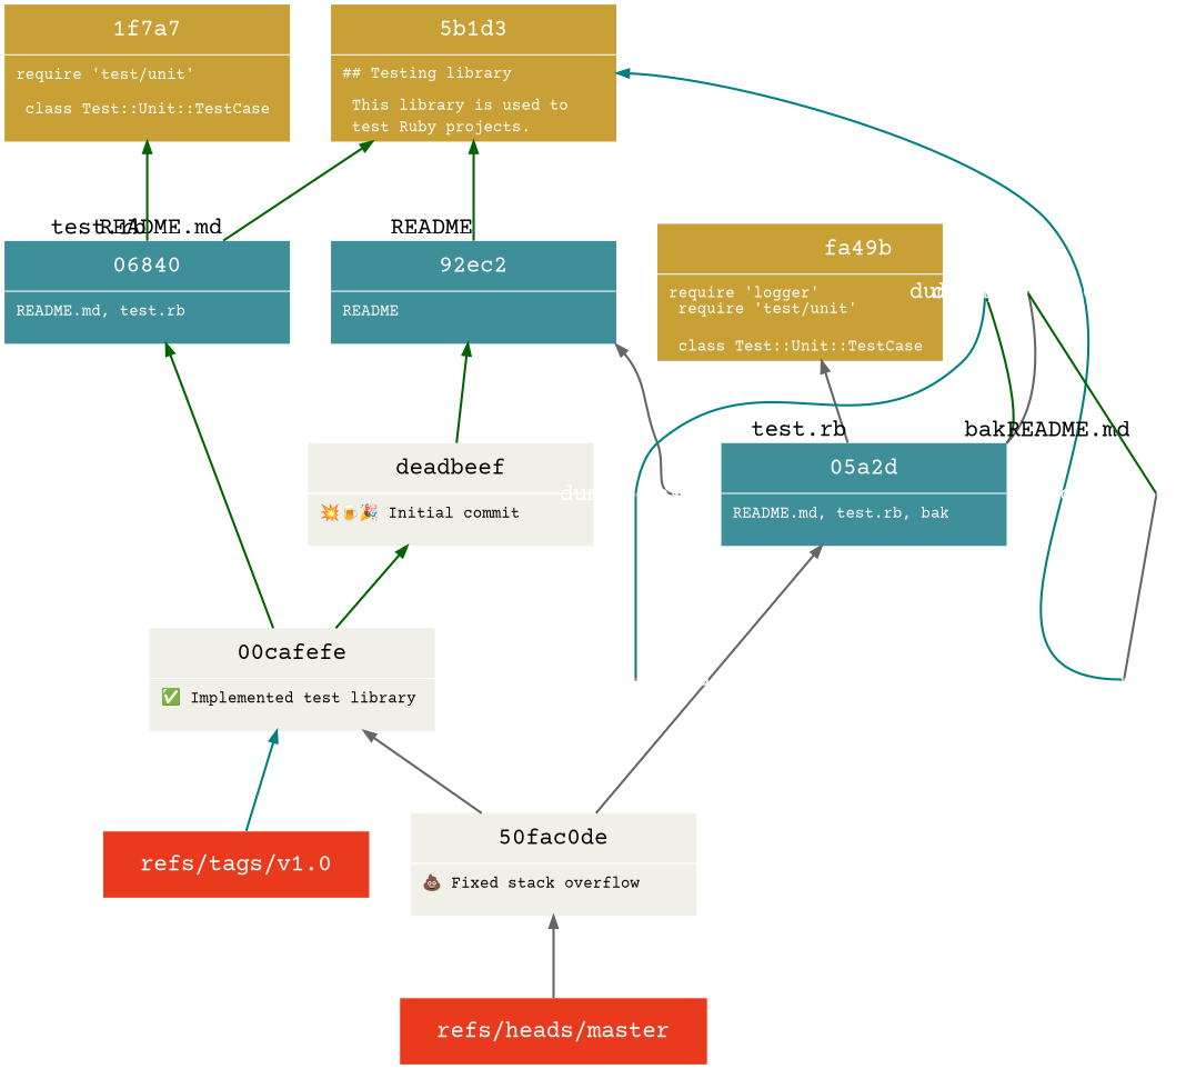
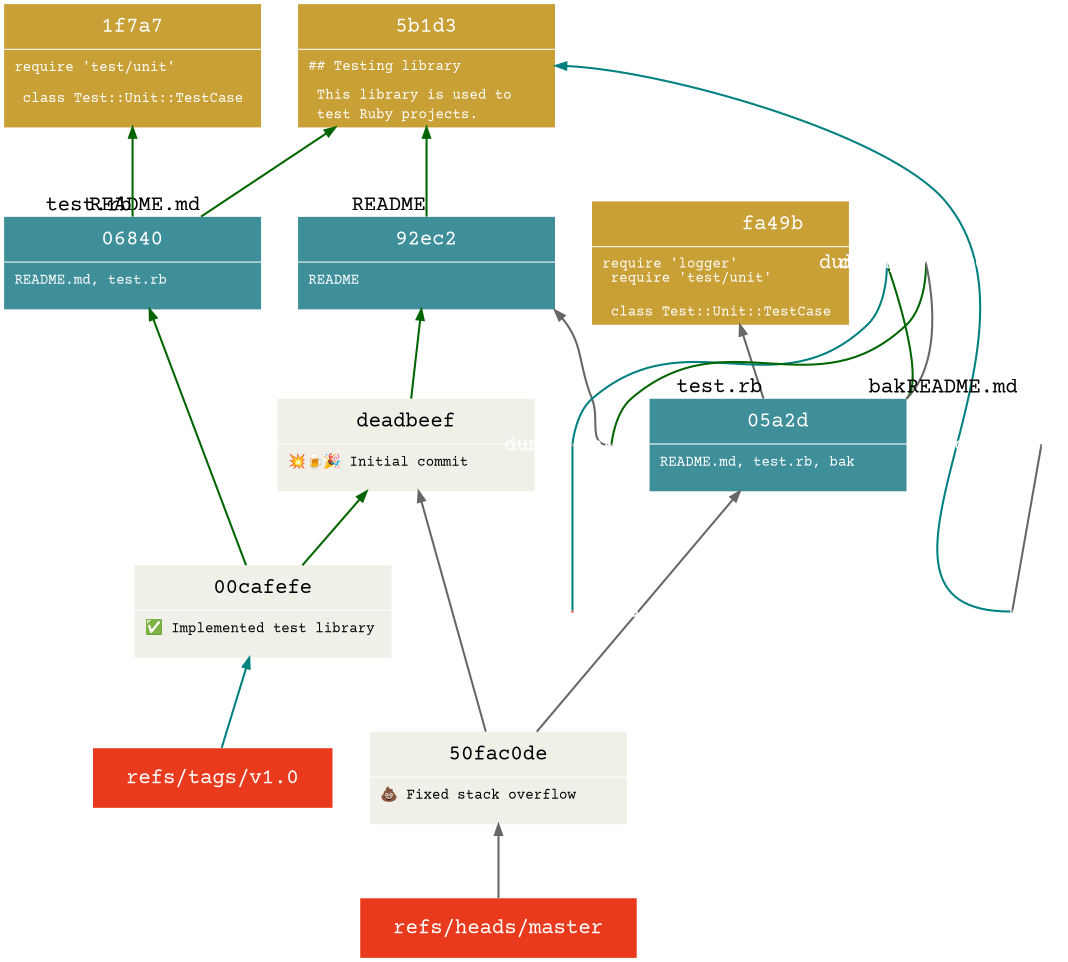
  graph {
    fontname="Courier Prime"
    nodesep=.5
    ranksep=1
    node [fillcolor=transparent fontcolor="#ffffff" fontname="Courier Prime" fontsize=20 margin="0,0" penwidth=0 shape=box style=filled]
    edge [color=darkgreen dir=back fontname="Courier Prime" fontsize=20 labelangle=8 labeldistance=8 penwidth=2]
    n1 [fillcolor="#e93a1d" label="refs/heads/master" margin=".45,.25" width=3.1]
    n2 [fillcolor="#e93a1d" label="refs/tags/v1.0" margin=".45,.25" width=3.1]
    n3 [fontcolor="#000000" label=<     <table cellspacing="0"            cellpadding="10"            color="white"            border="0"            bgcolor="#f0efe8"            fixedsize="true"            width="250"            height="90">       <tr>         <td border="1"             sides="b"             width="250">deadbeef</td>       </tr>       <tr>         <td align="left"             balign="left"><font point-size="14">💥🍺🎉 Initial commit</font></td>       </tr>     </table>     > width=3.1]
    n4 [fontcolor="#000000" label=<     <table cellspacing="0"            cellpadding="10"            color="white"            border="0"            bgcolor="#f0efe8"            fixedsize="true"            width="250"            height="90">       <tr>         <td border="1"             sides="b"             width="250">00cafefe</td>       </tr>       <tr>         <td align="left"             balign="left"><font point-size="14">✅ Implemented test library</font></td>       </tr>     </table>     > width=3.1]
    n5 [fontcolor="#000000" label=<     <table cellspacing="0"            cellpadding="10"            color="white"            border="0"            bgcolor="#f0efe8"            fixedsize="true"            width="250"            height="90">       <tr>         <td border="1"             sides="b"             width="250">50fac0de</td>       </tr>       <tr>         <td align="left"             balign="left"><font point-size="14">💩 Fixed stack overflow</font></td>       </tr>     </table>     > width=3.1]
    n6 [label=<     <table cellspacing="0"            cellpadding="10"            color="white"            border="0"            bgcolor="#3e8f99"            fixedsize="true"            width="250"            height="90">       <tr>         <td border="1"             sides="b"             width="250">92ec2</td>       </tr>       <tr>         <td align="left"><font point-size="14">README</font></td>       </tr>     </table>     > width=3.1]
    dummy_bak_4 [fillcolor="#8f8a83" fixedsize=true height=.033 width=.033]
    n8 [label=<     <table cellspacing="0"            cellpadding="10"            color="white"            border="0"            bgcolor="#3e8f99"            fixedsize="true"            width="250"            height="90">       <tr>         <td border="1"             sides="b"             width="250">06840</td>       </tr>       <tr>         <td align="left"><font point-size="14">README.md, test.rb</font></td>       </tr>     </table>     > width=3.1]
    n9 [label=<     <table cellspacing="0"            cellpadding="10"            color="white"            border="0"            bgcolor="#3e8f99"            fixedsize="true"            width="250"            height="90">       <tr>         <td border="1"             sides="b"             width="250">05a2d</td>       </tr>       <tr>         <td align="left"><font point-size="14">README.md, test.rb, bak</font></td>       </tr>     </table>     > width=3.1]
    n10 [label=<     <table cellspacing="0"            cellpadding="10"            color="white"            border="0"            bgcolor="#c8a036"            fixedsize="true"            width="250"            height="120">       <tr>         <td border="1"             sides="b"             width="250">5b1d3</td>       </tr>       <tr>         <td align="left"             balign="left"><font point-size="14">## Testing library<br />  <br /> This library is used to<br /> test Ruby projects.</font> </td>       </tr>     </table>     > width=3.1]
    dummy_readme_3 [fillcolor="#8f8a83" fixedsize=true height=.033 width=.033]
    n12 [label=<     <table cellspacing="0"            cellpadding="10"            color="white"            border="0"            bgcolor="#c8a036"            fixedsize="true"            width="250"            height="120">       <tr>         <td border="1"             sides="b"             width="250">1f7a7</td>       </tr>       <tr>         <td align="left"             balign="left"><font point-size="14">require 'test/unit'<br />  <br /> class Test::Unit::TestCase</font></td>       </tr>     </table>     > width=3.1]
    n13 [label=<     <table cellspacing="0"            cellpadding="10"            color="white"            border="0"            bgcolor="#c8a036"            fixedsize="true"            width="250"            height="120">       <tr>         <td border="1"             sides="b"             width="250">fa49b</td>       </tr>       <tr>         <td align="left"             balign="left"><font point-size="14">require 'logger'<br /> require 'test/unit'<br /> <br /> class Test::Unit::TestCase</font>         </td>       </tr>     </table>     > width=3.1]
    dummy_bak_1 [fillcolor="#8f8a83" fixedsize=true height=.033 width=.033]
    dummy_bak_2 [fillcolor="#8f8a83" fixedsize=true height=.033 width=.033]
    dummy_bak_3 [fillcolor="#e93a1d" fixedsize=true height=.033 width=.033]
    dummy_readme_1 [fillcolor="#8f8a83" fixedsize=true height=.033 width=.033]
    dummy_readme_2 [fillcolor="#8f8a83" fixedsize=true height=.033 width=.033]
    n3 -- n4
    n4 -- n2 [color=teal]
-   n4 -- n5 [color=gray40]
+   n3 -- n5 [color=gray40]
    n5 -- n1 [color=gray40]
    n6 -- n3
    n6 -- dummy_bak_4 [color=gray40 headport=w tailport=se]
    n8 -- n4
    n9 -- n5 [color=gray40]
    n10 -- n6 [headlabel=README]
    n10 -- n8 [headlabel="README.md" labelangle=20 labeldistance=9.3]
    n10 -- dummy_readme_3 [color=teal headport=w tailport=e]
    n12 -- n8 [headlabel="test.rb"]
    n13 -- n9 [color=gray40 headlabel="test.rb"]
    dummy_bak_1 -- n9 [dir=none headlabel=bak headport=ne labelangle=-18 labeldistance=9.8]
    dummy_bak_1 -- dummy_bak_2 [color=teal dir=none]
    dummy_bak_2 -- dummy_bak_3 [color=teal dir=none]
    dummy_readme_1 -- n9 [color=gray40 dir=none headlabel="README.md" headport=ne labelangle=-30 labeldistance=10]
-   dummy_readme_1 -- dummy_readme_2 [dir=none]
+   dummy_readme_1 -- dummy_bak_4 [dir=none]
    dummy_readme_2 -- dummy_readme_3 [color=gray40 dir=none]
  }
